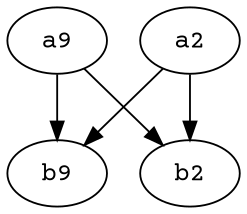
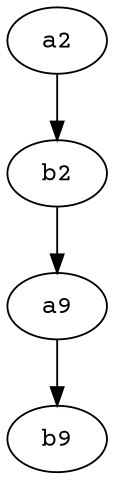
  digraph {
    fontname="Courier Prime"
    node [fontname="Courier Prime"]
    edge [fontname="Courier Prime"]
    n1 [label=a9]
    n2 [label=b9]
    b2
    a2
    n1 -> n2
-   n1 -> b2
-   a2 -> n2
+   b2 -> n1
    a2 -> b2
  }
